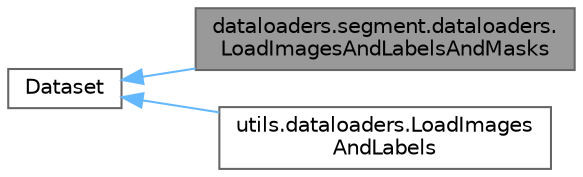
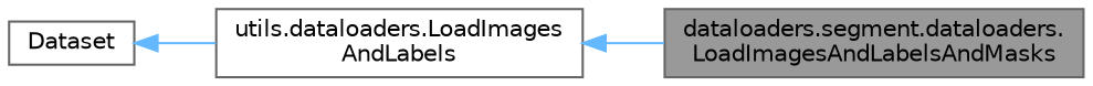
  digraph {
    rankdir=LR
    node [color=gray40 fillcolor=white fontname=Helvetica fontsize=10 shape=box style=filled]
    edge [color=steelblue1 dir=back fontname=Helvetica fontsize=10 labelfontname=Helvetica labelfontsize=10 style=solid]
    n1 [fillcolor=grey60 fontcolor=black height=0.2 label="dataloaders.segment.dataloaders.\lLoadImagesAndLabelsAndMasks" width=0.4]
    n2 [height=0.2 label="utils.dataloaders.LoadImages\lAndLabels" width=0.4]
    n3 [height=0.2 label=Dataset width=0.4]
-   n3 -> n1
+   n2 -> n1
    n3 -> n2
  }
